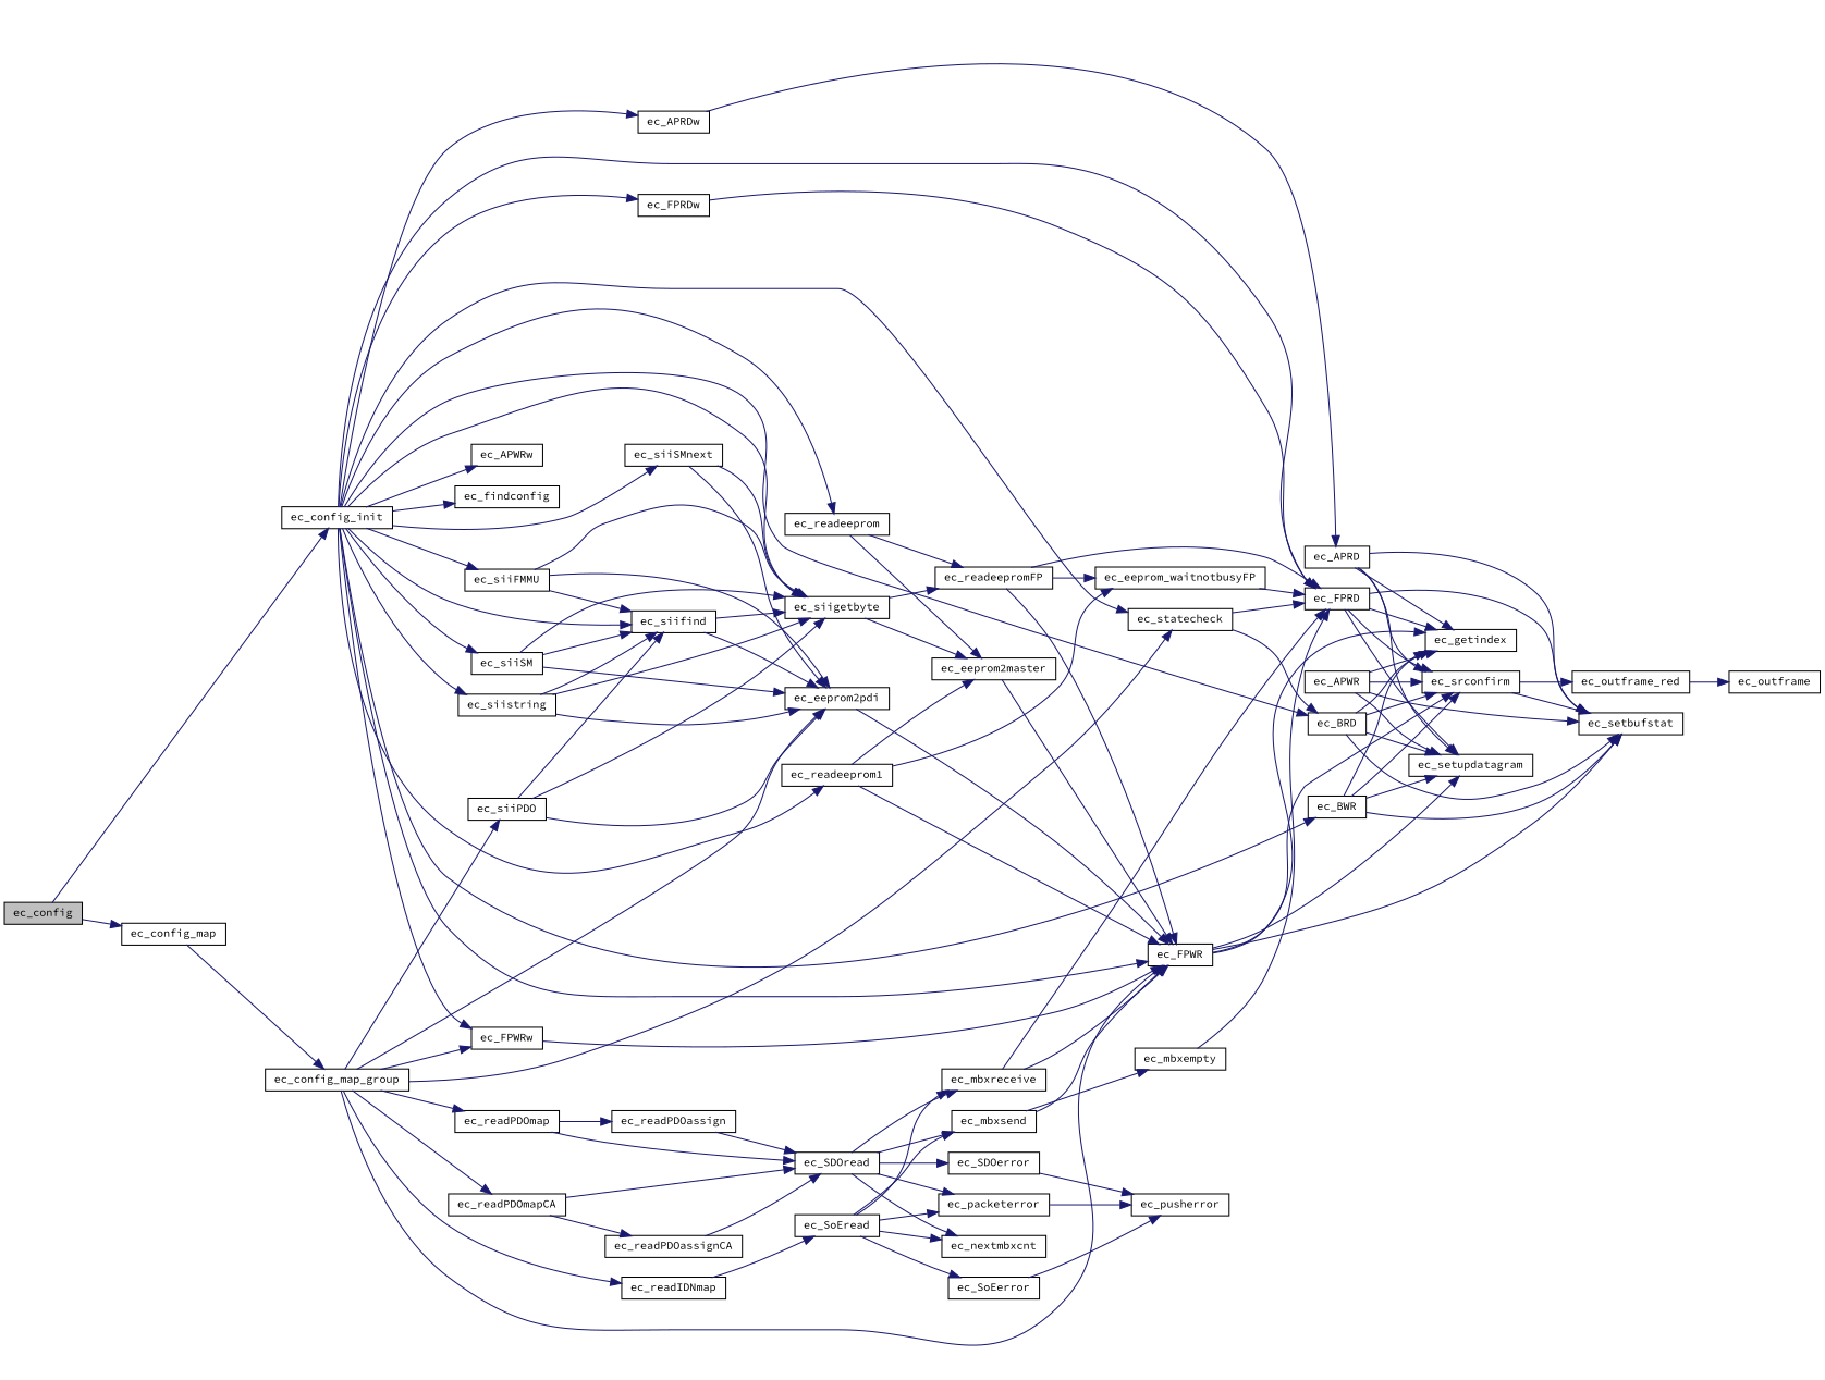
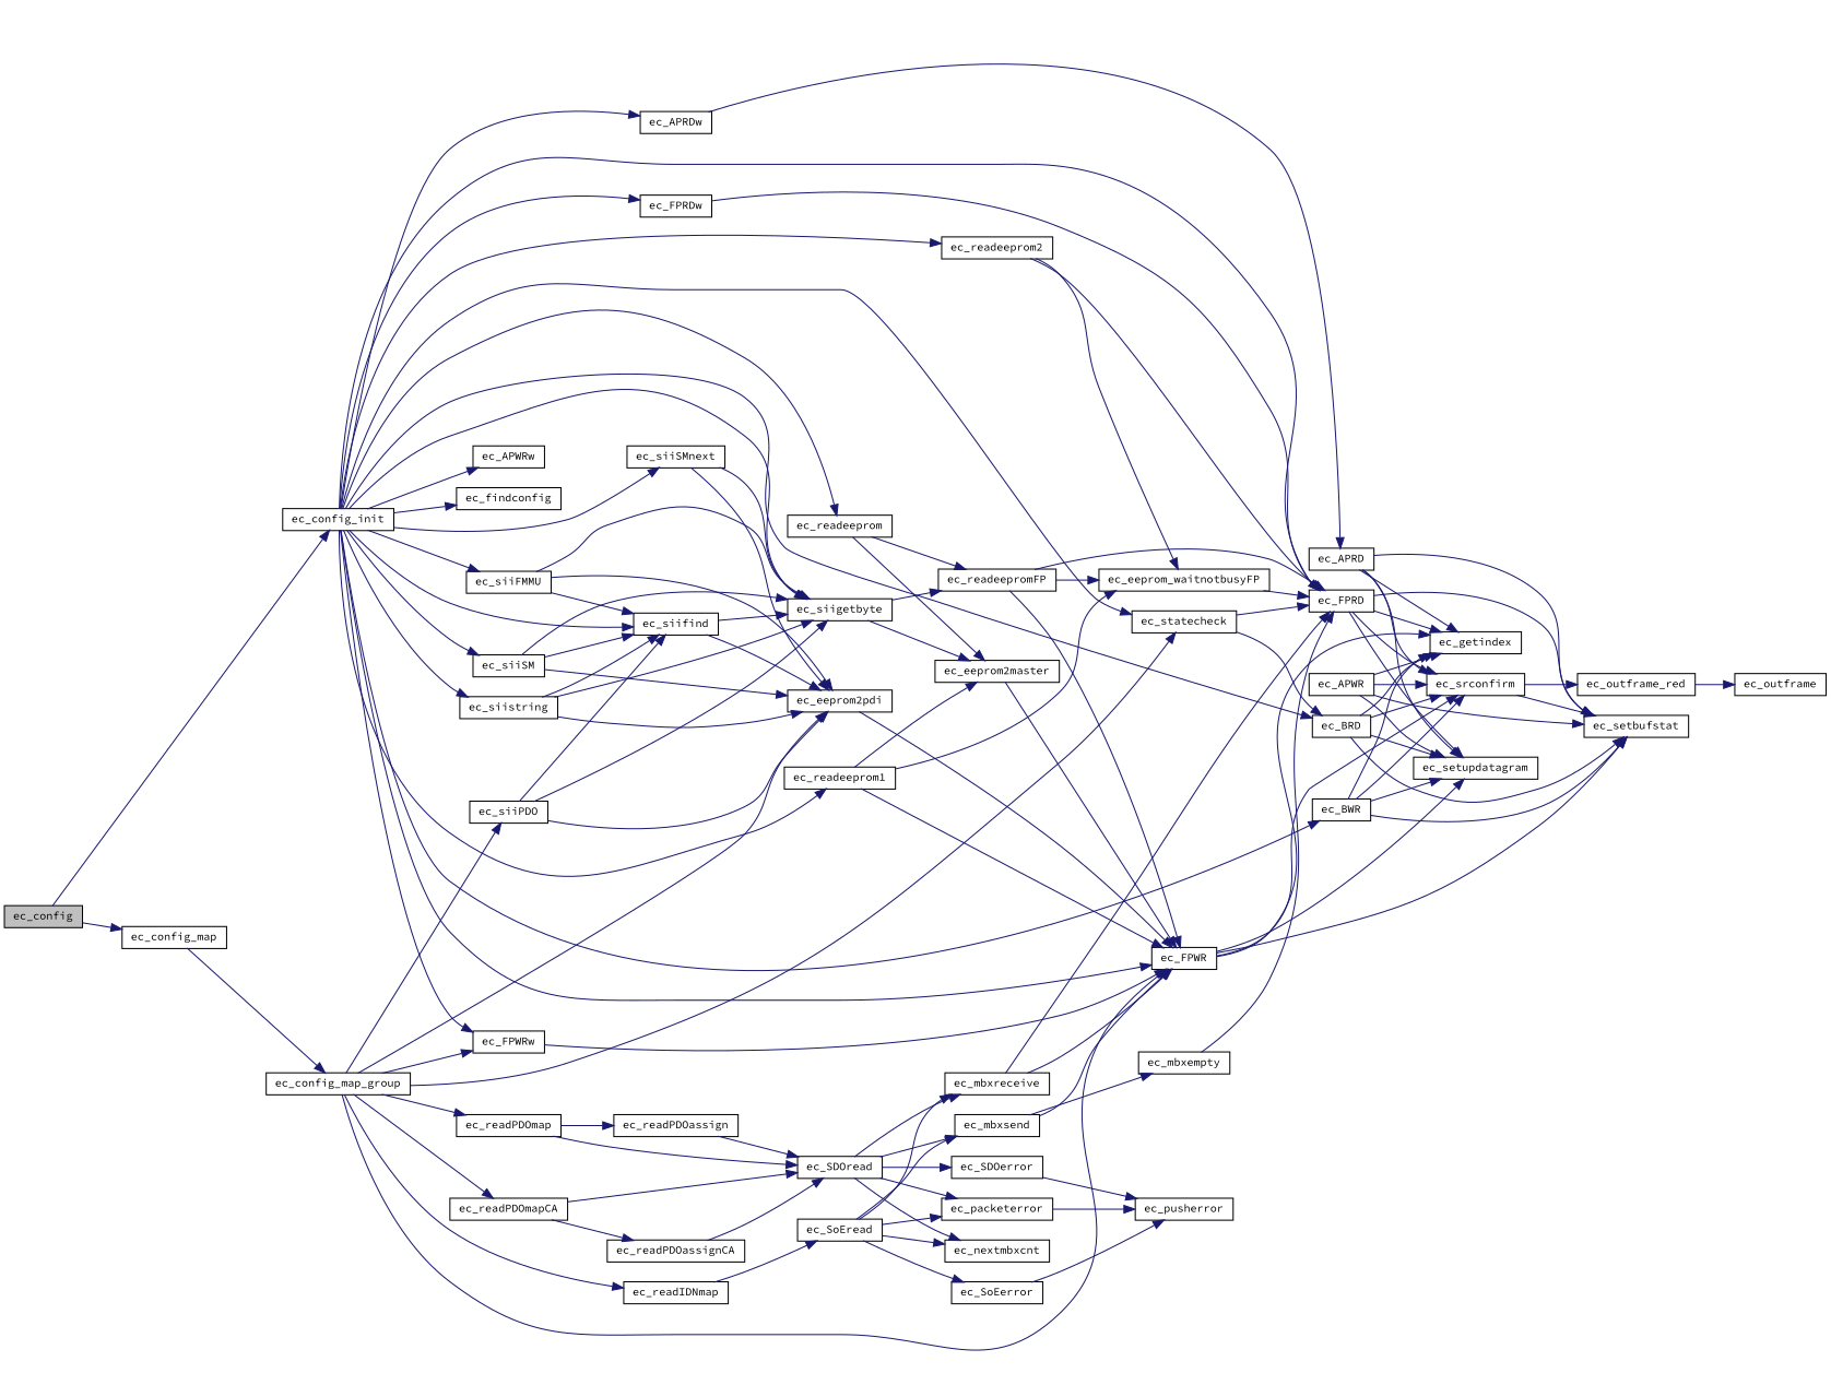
  digraph {
    fontname="Source Code Pro"
    rankdir=LR
    node [color=black fillcolor=white fontname="Source Code Pro" fontsize=10 shape=record style=filled]
    edge [color=midnightblue fontname="Source Code Pro" fontsize=10 labelfontname=Helvetica labelfontsize=10 style=solid]
    n1 [fillcolor=grey75 fontcolor=black height=0.2 label=ec_config width=0.4]
    n2 [height=0.2 label=ec_config_init width=0.4]
    n3 [height=0.2 label=ec_config_map width=0.4]
    n4 [height=0.2 label=ec_APRDw width=0.4]
    n5 [height=0.2 label=ec_APWRw width=0.4]
    n6 [height=0.2 label=ec_BRD width=0.4]
    n7 [height=0.2 label=ec_BWR width=0.4]
    n8 [height=0.2 label=ec_findconfig width=0.4]
    n9 [height=0.2 label=ec_FPRD width=0.4]
    n10 [height=0.2 label=ec_FPRDw width=0.4]
    n11 [height=0.2 label=ec_FPWR width=0.4]
    n12 [height=0.2 label=ec_FPWRw width=0.4]
    n13 [height=0.2 label=ec_readeeprom width=0.4]
    n14 [height=0.2 label=ec_readeeprom1 width=0.4]
+   n15 [height=0.2 label=ec_readeeprom2 width=0.4]
    n16 [height=0.2 label=ec_siifind width=0.4]
    n17 [height=0.2 label=ec_siigetbyte width=0.4]
    n18 [height=0.2 label=ec_siiFMMU width=0.4]
    n19 [height=0.2 label=ec_siiSM width=0.4]
    n20 [height=0.2 label=ec_siiSMnext width=0.4]
    n21 [height=0.2 label=ec_siistring width=0.4]
    n22 [height=0.2 label=ec_statecheck width=0.4]
    n23 [height=0.2 label=ec_config_map_group width=0.4]
    n24 [height=0.2 label=ec_APRD width=0.4]
    n25 [height=0.2 label=ec_getindex width=0.4]
    n26 [height=0.2 label=ec_setbufstat width=0.4]
    n27 [height=0.2 label=ec_setupdatagram width=0.4]
    n28 [height=0.2 label=ec_srconfirm width=0.4]
    n29 [height=0.2 label=ec_eeprom2master width=0.4]
    n30 [height=0.2 label=ec_readeepromFP width=0.4]
    n31 [height=0.2 label=ec_eeprom_waitnotbusyFP width=0.4]
    n32 [height=0.2 label=ec_eeprom2pdi width=0.4]
    n33 [height=0.2 label=ec_outframe_red width=0.4]
    n34 [height=0.2 label=ec_outframe width=0.4]
    n35 [height=0.2 label=ec_APWR width=0.4]
    n36 [height=0.2 label=ec_readIDNmap width=0.4]
    n37 [height=0.2 label=ec_readPDOmap width=0.4]
    n38 [height=0.2 label=ec_readPDOmapCA width=0.4]
    n39 [height=0.2 label=ec_siiPDO width=0.4]
    n40 [height=0.2 label=ec_SoEread width=0.4]
    n41 [height=0.2 label=ec_readPDOassign width=0.4]
    n42 [height=0.2 label=ec_SDOread width=0.4]
    n43 [height=0.2 label=ec_readPDOassignCA width=0.4]
    n44 [height=0.2 label=ec_mbxreceive width=0.4]
    n45 [height=0.2 label=ec_nextmbxcnt width=0.4]
    n46 [height=0.2 label=ec_mbxsend width=0.4]
    n47 [height=0.2 label=ec_SoEerror width=0.4]
    n48 [height=0.2 label=ec_packeterror width=0.4]
    n49 [height=0.2 label=ec_mbxempty width=0.4]
    n50 [height=0.2 label=ec_pusherror width=0.4]
    n51 [height=0.2 label=ec_SDOerror width=0.4]
    n1 -> n2
    n1 -> n3
    n2 -> n4
    n2 -> n5
    n2 -> n6
    n2 -> n7
    n2 -> n8
    n2 -> n9
    n2 -> n10
    n2 -> n11
    n2 -> n12
    n2 -> n13
    n2 -> n14
+   n2 -> n15
    n2 -> n16
    n2 -> n17
    n2 -> n18
    n2 -> n19
    n2 -> n20
    n2 -> n21
    n2 -> n22
    n3 -> n23
    n4 -> n24
    n6 -> n25
    n6 -> n26
    n6 -> n27
    n6 -> n28
    n7 -> n25
    n7 -> n26
    n7 -> n27
    n7 -> n28
    n9 -> n25
    n9 -> n26
    n9 -> n27
    n9 -> n28
    n10 -> n9
    n11 -> n25
    n11 -> n26
    n11 -> n27
    n11 -> n28
    n12 -> n11
    n13 -> n29
    n13 -> n30
    n14 -> n11
    n14 -> n29
    n14 -> n31
+   n15 -> n9
+   n15 -> n31
    n16 -> n17
    n16 -> n32
    n17 -> n29
    n17 -> n30
    n18 -> n16
    n18 -> n17
    n18 -> n32
    n19 -> n16
    n19 -> n17
    n19 -> n32
    n20 -> n17
    n20 -> n32
    n21 -> n16
    n21 -> n17
    n21 -> n32
    n22 -> n6
    n22 -> n9
    n23 -> n11
    n23 -> n12
    n23 -> n22
    n23 -> n32
    n23 -> n36
    n23 -> n37
    n23 -> n38
    n23 -> n39
    n24 -> n25
    n24 -> n26
    n24 -> n27
    n24 -> n28
    n28 -> n26
    n28 -> n33
    n29 -> n11
    n30 -> n9
    n30 -> n11
    n30 -> n31
    n31 -> n9
    n32 -> n11
    n33 -> n34
    n35 -> n25
    n35 -> n26
    n35 -> n27
    n35 -> n28
    n36 -> n40
    n37 -> n41
    n37 -> n42
    n38 -> n42
    n38 -> n43
    n39 -> n16
    n39 -> n17
    n39 -> n32
    n40 -> n44
    n40 -> n45
    n40 -> n46
    n40 -> n47
    n40 -> n48
    n41 -> n42
    n42 -> n44
    n42 -> n45
    n42 -> n46
    n42 -> n48
    n42 -> n51
    n43 -> n42
    n44 -> n9
    n44 -> n11
    n46 -> n11
    n46 -> n49
    n47 -> n50
    n48 -> n50
    n49 -> n9
    n51 -> n50
  }
